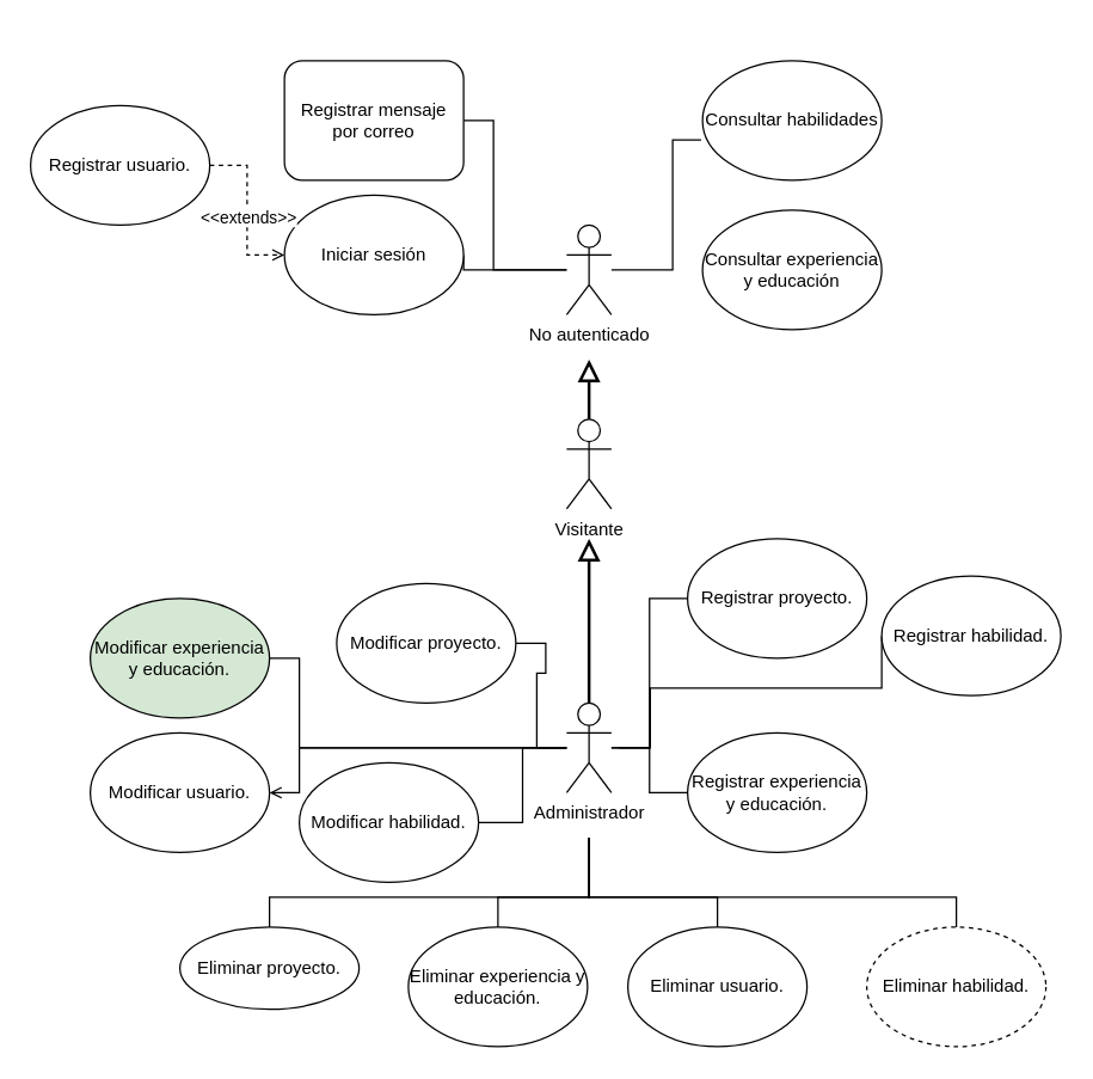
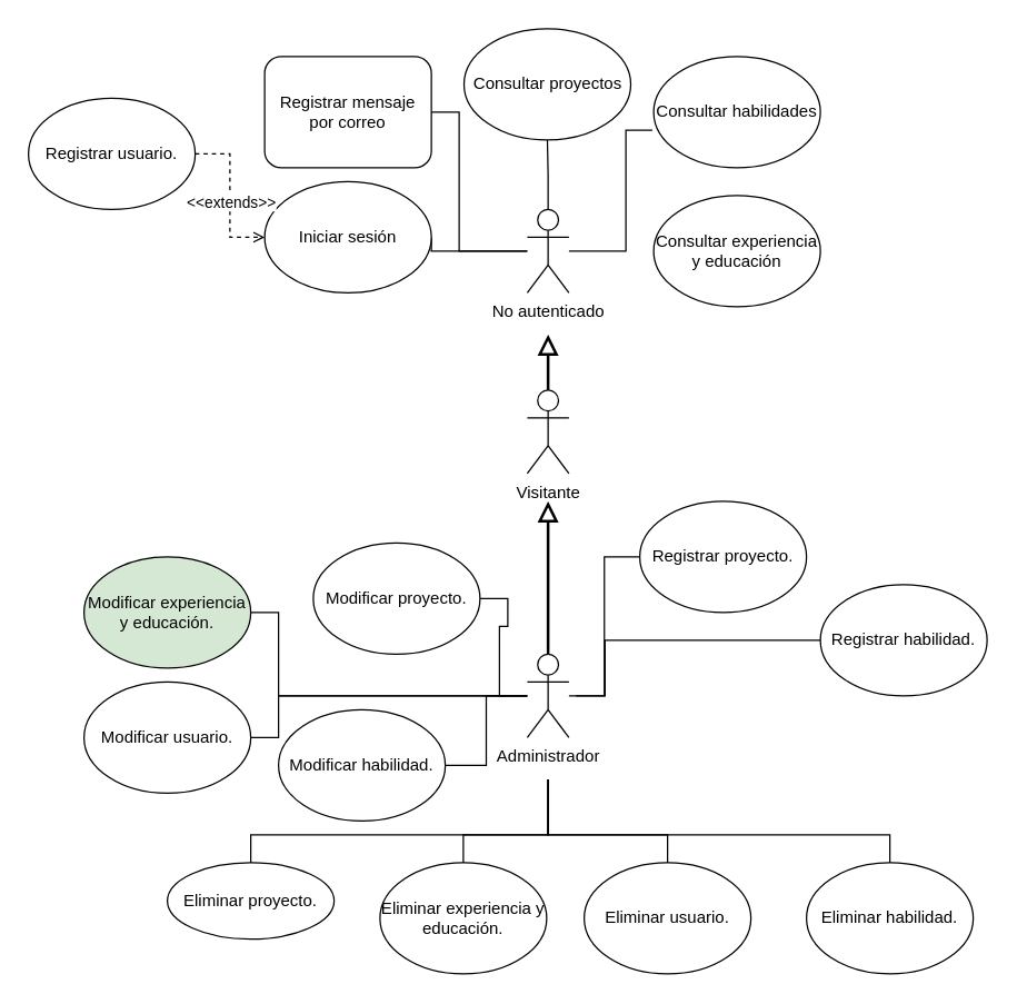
  <mxCell id="0" />
  <mxCell id="1" parent="0" />
+ <mxCell id="2" style="edgeStyle=orthogonalEdgeStyle;rounded=0;orthogonalLoop=1;jettySize=auto;html=1;endArrow=none;startFill=0;" parent="1" source="5" target="21" edge="1"><mxGeometry relative="1" as="geometry" /></mxCell>
  <mxCell id="3" style="edgeStyle=orthogonalEdgeStyle;rounded=0;orthogonalLoop=1;jettySize=auto;html=1;entryX=1;entryY=0.5;entryDx=0;entryDy=0;endArrow=none;startFill=0;" parent="1" source="5" target="24" edge="1"><mxGeometry relative="1" as="geometry"><Array as="points"><mxPoint x="330" y="180" /><mxPoint x="330" y="80" /></Array></mxGeometry></mxCell>
  <mxCell id="4" style="edgeStyle=orthogonalEdgeStyle;rounded=0;orthogonalLoop=1;jettySize=auto;html=1;entryX=1;entryY=0.5;entryDx=0;entryDy=0;endArrow=none;startFill=0;" parent="1" source="5" target="25" edge="1"><mxGeometry relative="1" as="geometry"><Array as="points"><mxPoint x="310" y="180" /></Array></mxGeometry></mxCell>
  <mxCell id="5" value="No autenticado" style="shape=umlActor;verticalLabelPosition=bottom;verticalAlign=top;html=1;outlineConnect=0;" parent="1" vertex="1"><mxGeometry x="379" y="150" width="30" height="60" as="geometry" /></mxCell>
  <mxCell id="6" style="edgeStyle=orthogonalEdgeStyle;rounded=0;orthogonalLoop=1;jettySize=auto;html=1;endArrow=block;endFill=0;strokeWidth=2;endSize=10;" parent="1" source="7" edge="1"><mxGeometry relative="1" as="geometry"><mxPoint x="394" y="240" as="targetPoint" /></mxGeometry></mxCell>
  <mxCell id="7" value="Visitante" style="shape=umlActor;verticalLabelPosition=bottom;verticalAlign=top;html=1;outlineConnect=0;" parent="1" vertex="1"><mxGeometry x="379" y="280" width="30" height="60" as="geometry" /></mxCell>
  <mxCell id="8" style="edgeStyle=orthogonalEdgeStyle;rounded=0;orthogonalLoop=1;jettySize=auto;html=1;endArrow=block;endFill=0;endSize=10;strokeWidth=2;" parent="1" source="20" edge="1"><mxGeometry relative="1" as="geometry"><mxPoint x="394" y="360" as="targetPoint" /></mxGeometry></mxCell>
- <mxCell id="9" style="edgeStyle=orthogonalEdgeStyle;rounded=0;orthogonalLoop=1;jettySize=auto;html=1;endArrow=none;startFill=0;" parent="1" source="20" target="31" edge="1"><mxGeometry relative="1" as="geometry" /></mxCell>
  <mxCell id="10" style="edgeStyle=orthogonalEdgeStyle;rounded=0;orthogonalLoop=1;jettySize=auto;html=1;entryX=0;entryY=0.5;entryDx=0;entryDy=0;endArrow=none;startFill=0;" parent="1" source="20" target="30" edge="1"><mxGeometry relative="1" as="geometry" /></mxCell>
  <mxCell id="11" style="edgeStyle=orthogonalEdgeStyle;rounded=0;orthogonalLoop=1;jettySize=auto;html=1;entryX=0;entryY=0.5;entryDx=0;entryDy=0;endArrow=none;startFill=0;" parent="1" target="32" edge="1"><mxGeometry relative="1" as="geometry"><mxPoint x="414" y="500" as="sourcePoint" /><mxPoint x="560" y="480" as="targetPoint" /><Array as="points"><mxPoint x="435" y="500" /><mxPoint x="435" y="460" /></Array></mxGeometry></mxCell>
  <mxCell id="12" style="edgeStyle=orthogonalEdgeStyle;rounded=0;orthogonalLoop=1;jettySize=auto;html=1;entryX=1;entryY=0.5;entryDx=0;entryDy=0;endArrow=none;startFill=0;" parent="1" source="20" target="33" edge="1"><mxGeometry relative="1" as="geometry" /></mxCell>
  <mxCell id="13" style="edgeStyle=orthogonalEdgeStyle;rounded=0;orthogonalLoop=1;jettySize=auto;html=1;endArrow=none;startFill=0;" parent="1" source="20" target="34" edge="1"><mxGeometry relative="1" as="geometry" /></mxCell>
  <mxCell id="14" style="edgeStyle=orthogonalEdgeStyle;rounded=0;orthogonalLoop=1;jettySize=auto;html=1;endArrow=none;startFill=0;" parent="1" source="20" target="35" edge="1"><mxGeometry relative="1" as="geometry"><Array as="points"><mxPoint x="200" y="500" /><mxPoint x="200" y="440" /></Array></mxGeometry></mxCell>
- <mxCell id="15" style="edgeStyle=orthogonalEdgeStyle;rounded=0;orthogonalLoop=1;jettySize=auto;html=1;endArrow=open;startFill=0;" parent="1" source="20" target="36" edge="1"><mxGeometry relative="1" as="geometry"><Array as="points"><mxPoint x="200" y="500" /><mxPoint x="200" y="530" /></Array></mxGeometry></mxCell>
+ <mxCell id="15" style="edgeStyle=orthogonalEdgeStyle;rounded=0;orthogonalLoop=1;jettySize=auto;html=1;endArrow=none;startFill=0;" parent="1" source="20" target="36" edge="1"><mxGeometry relative="1" as="geometry"><Array as="points"><mxPoint x="200" y="500" /><mxPoint x="200" y="530" /></Array></mxGeometry></mxCell>
  <mxCell id="16" style="edgeStyle=orthogonalEdgeStyle;rounded=0;orthogonalLoop=1;jettySize=auto;html=1;endArrow=none;startFill=0;" parent="1" target="37" edge="1"><mxGeometry relative="1" as="geometry"><mxPoint x="394" y="560" as="sourcePoint" /><Array as="points"><mxPoint x="394" y="600" /><mxPoint x="180" y="600" /></Array></mxGeometry></mxCell>
  <mxCell id="17" style="edgeStyle=orthogonalEdgeStyle;rounded=0;orthogonalLoop=1;jettySize=auto;html=1;endArrow=none;startFill=0;" parent="1" target="38" edge="1"><mxGeometry relative="1" as="geometry"><mxPoint x="394" y="560" as="sourcePoint" /><Array as="points"><mxPoint x="394" y="600" /><mxPoint x="333" y="600" /></Array></mxGeometry></mxCell>
  <mxCell id="18" style="edgeStyle=orthogonalEdgeStyle;rounded=0;orthogonalLoop=1;jettySize=auto;html=1;endArrow=none;startFill=0;" parent="1" target="39" edge="1"><mxGeometry relative="1" as="geometry"><mxPoint x="394" y="560" as="sourcePoint" /><Array as="points"><mxPoint x="394" y="600" /><mxPoint x="480" y="600" /></Array></mxGeometry></mxCell>
  <mxCell id="19" style="edgeStyle=orthogonalEdgeStyle;rounded=0;orthogonalLoop=1;jettySize=auto;html=1;endArrow=none;startFill=0;" parent="1" target="40" edge="1"><mxGeometry relative="1" as="geometry"><mxPoint x="394" y="560" as="sourcePoint" /><Array as="points"><mxPoint x="394" y="600" /><mxPoint x="640" y="600" /></Array></mxGeometry></mxCell>
  <mxCell id="20" value="Administrador" style="shape=umlActor;verticalLabelPosition=bottom;verticalAlign=top;html=1;outlineConnect=0;" parent="1" vertex="1"><mxGeometry x="379" y="470" width="30" height="60" as="geometry" /></mxCell>
+ <mxCell id="21" value="Consultar proyectos" style="ellipse;whiteSpace=wrap;html=1;" parent="1" vertex="1"><mxGeometry x="333.5" y="20" width="120" height="80" as="geometry" /></mxCell>
  <mxCell id="22" value="Consultar habilidades" style="ellipse;whiteSpace=wrap;html=1;" parent="1" vertex="1"><mxGeometry x="470" y="40" width="120" height="80" as="geometry" /></mxCell>
  <mxCell id="23" value="Consultar experiencia y educación" style="ellipse;whiteSpace=wrap;html=1;" parent="1" vertex="1"><mxGeometry x="470" y="140" width="120" height="80" as="geometry" /></mxCell>
  <mxCell id="24" value="Registrar mensaje por correo" style="whiteSpace=wrap;html=1;rounded=1;" parent="1" vertex="1"><mxGeometry x="190" y="40" width="120" height="80" as="geometry" /></mxCell>
  <mxCell id="25" value="Iniciar sesión" style="ellipse;whiteSpace=wrap;html=1;" parent="1" vertex="1"><mxGeometry x="190" y="130" width="120" height="80" as="geometry" /></mxCell>
  <mxCell id="26" style="edgeStyle=orthogonalEdgeStyle;rounded=0;orthogonalLoop=1;jettySize=auto;html=1;endArrow=open;endFill=0;dashed=1;" edge="1" parent="1" source="28" target="25"><mxGeometry relative="1" as="geometry" /></mxCell>
  <mxCell id="27" value="&amp;lt;&amp;lt;extends&amp;gt;&amp;gt;" style="edgeLabel;html=1;align=center;verticalAlign=middle;resizable=0;points=[];" vertex="1" connectable="0" parent="26"><mxGeometry x="-0.257" y="1" relative="1" as="geometry"><mxPoint x="-1" y="18" as="offset" /></mxGeometry></mxCell>
  <mxCell id="28" value="Registrar usuario." style="ellipse;whiteSpace=wrap;html=1;" parent="1" vertex="1"><mxGeometry x="20" y="70" width="120" height="80" as="geometry" /></mxCell>
  <mxCell id="29" style="edgeStyle=orthogonalEdgeStyle;rounded=0;orthogonalLoop=1;jettySize=auto;html=1;entryX=-0.008;entryY=0.663;entryDx=0;entryDy=0;entryPerimeter=0;endArrow=none;startFill=0;" parent="1" source="5" target="22" edge="1"><mxGeometry relative="1" as="geometry"><Array as="points"><mxPoint x="450" y="180" /><mxPoint x="450" y="93" /></Array></mxGeometry></mxCell>
  <mxCell id="30" value="Registrar proyecto." style="ellipse;whiteSpace=wrap;html=1;" parent="1" vertex="1"><mxGeometry x="460" y="360" width="120" height="80" as="geometry" /></mxCell>
- <mxCell id="31" value="Registrar experiencia y educación." style="ellipse;whiteSpace=wrap;html=1;" parent="1" vertex="1"><mxGeometry x="460" y="490" width="120" height="80" as="geometry" /></mxCell>
- <mxCell id="32" value="Registrar habilidad." style="ellipse;whiteSpace=wrap;html=1;" parent="1" vertex="1"><mxGeometry x="590" y="385" width="120" height="80" as="geometry" /></mxCell>
+ <mxCell id="32" value="Registrar habilidad." style="ellipse;whiteSpace=wrap;html=1;" parent="1" vertex="1"><mxGeometry x="590" y="420" width="120" height="80" as="geometry" /></mxCell>
  <mxCell id="33" value="Modificar proyecto." style="ellipse;whiteSpace=wrap;html=1;" parent="1" vertex="1"><mxGeometry x="225" y="390" width="120" height="80" as="geometry" /></mxCell>
  <mxCell id="34" value="Modificar habilidad." style="ellipse;whiteSpace=wrap;html=1;" parent="1" vertex="1"><mxGeometry x="200" y="510" width="120" height="80" as="geometry" /></mxCell>
  <mxCell id="35" value="Modificar experiencia y educación." style="ellipse;whiteSpace=wrap;html=1;fillColor=#d5e8d4;" parent="1" vertex="1"><mxGeometry x="60" y="400" width="120" height="80" as="geometry" /></mxCell>
  <mxCell id="36" value="Modificar usuario." style="ellipse;whiteSpace=wrap;html=1;" parent="1" vertex="1"><mxGeometry x="60" y="490" width="120" height="80" as="geometry" /></mxCell>
  <mxCell id="37" value="Eliminar proyecto." style="ellipse;whiteSpace=wrap;html=1;" parent="1" vertex="1"><mxGeometry x="120" y="620" width="120" height="55" as="geometry" /></mxCell>
  <mxCell id="38" value="Eliminar experiencia y educación." style="ellipse;whiteSpace=wrap;html=1;" parent="1" vertex="1"><mxGeometry x="273" y="620" width="120" height="80" as="geometry" /></mxCell>
  <mxCell id="39" value="Eliminar usuario." style="ellipse;whiteSpace=wrap;html=1;" parent="1" vertex="1"><mxGeometry x="420" y="620" width="120" height="80" as="geometry" /></mxCell>
- <mxCell id="40" value="Eliminar habilidad." style="ellipse;whiteSpace=wrap;html=1;dashed=1;" parent="1" vertex="1"><mxGeometry x="580" y="620" width="120" height="80" as="geometry" /></mxCell>
+ <mxCell id="40" value="Eliminar habilidad." style="ellipse;whiteSpace=wrap;html=1;" parent="1" vertex="1"><mxGeometry x="580" y="620" width="120" height="80" as="geometry" /></mxCell>
